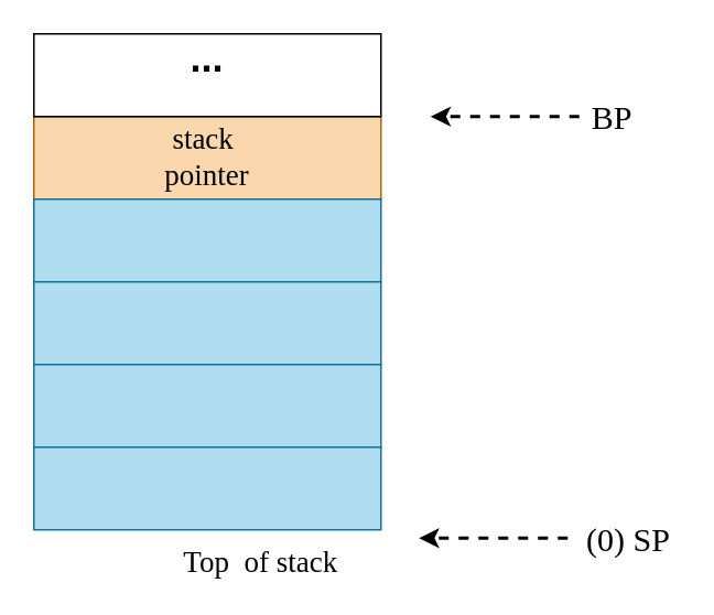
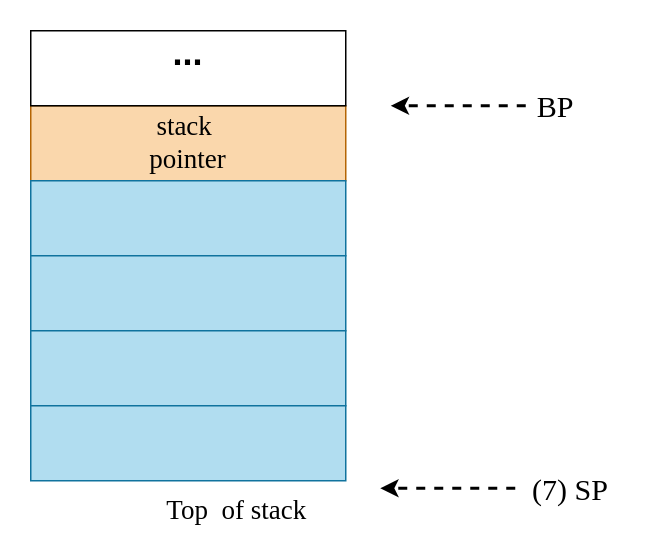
  <mxCell id="0" />
  <mxCell id="1" parent="0" />
  <mxCell id="2" value="&lt;font style=&quot;font-size: 18px;&quot;&gt;&lt;font style=&quot;&quot;&gt;stack&amp;nbsp;&lt;/font&gt;&lt;/font&gt;&lt;div&gt;&lt;font style=&quot;font-size: 18px;&quot;&gt;&lt;span style=&quot;background-color: initial;&quot;&gt;pointer&lt;/span&gt;&lt;/font&gt;&lt;/div&gt;" style="rounded=0;whiteSpace=wrap;html=1;hachureGap=4;fontFamily=Comic Sans MS;fillColor=#fad7ac;strokeColor=#b46504;" vertex="1" parent="1"><mxGeometry x="20" y="70" width="210" height="50" as="geometry" /></mxCell>
  <mxCell id="3" value="" style="rounded=0;whiteSpace=wrap;html=1;hachureGap=4;fontFamily=Comic Sans MS;" vertex="1" parent="1"><mxGeometry x="20" y="20" width="210" height="50" as="geometry" /></mxCell>
  <mxCell id="4" value="" style="rounded=0;whiteSpace=wrap;html=1;hachureGap=4;fontFamily=Comic Sans MS;fillColor=#b1ddf0;strokeColor=#10739e;" vertex="1" parent="1"><mxGeometry x="20" y="120" width="210" height="50" as="geometry" /></mxCell>
  <mxCell id="5" value="" style="rounded=0;whiteSpace=wrap;html=1;hachureGap=4;fontFamily=Comic Sans MS;fillColor=#b1ddf0;strokeColor=#10739e;" vertex="1" parent="1"><mxGeometry x="20" y="170" width="210" height="50" as="geometry" /></mxCell>
  <mxCell id="6" value="" style="rounded=0;whiteSpace=wrap;html=1;hachureGap=4;fontFamily=Comic Sans MS;fillColor=#b1ddf0;strokeColor=#10739e;" vertex="1" parent="1"><mxGeometry x="20" y="220" width="210" height="50" as="geometry" /></mxCell>
  <mxCell id="7" value="" style="rounded=0;whiteSpace=wrap;html=1;fillColor=#b1ddf0;strokeColor=#10739e;" vertex="1" parent="1"><mxGeometry x="20" y="270" width="210" height="50" as="geometry" /></mxCell>
  <mxCell id="8" value="&lt;b&gt;&lt;font style=&quot;font-size: 24px;&quot;&gt;...&lt;/font&gt;&lt;/b&gt;" style="text;html=1;align=center;verticalAlign=middle;whiteSpace=wrap;rounded=0;" vertex="1" parent="1"><mxGeometry x="95" y="20" width="60" height="30" as="geometry" /></mxCell>
  <mxCell id="9" value="" style="endArrow=classic;html=1;dashed=1;strokeWidth=2;" edge="1" parent="1"><mxGeometry width="50" height="50" relative="1" as="geometry"><mxPoint x="350" y="70" as="sourcePoint" /><mxPoint x="260" y="70" as="targetPoint" /></mxGeometry></mxCell>
  <mxCell id="10" value="&lt;font style=&quot;font-size: 20px;&quot; face=&quot;Comic Sans MS&quot;&gt;BP&lt;/font&gt;" style="text;html=1;align=center;verticalAlign=middle;whiteSpace=wrap;rounded=0;" vertex="1" parent="1"><mxGeometry x="340" y="55" width="60" height="30" as="geometry" /></mxCell>
  <mxCell id="11" value="&lt;font style=&quot;font-size: 18px;&quot; face=&quot;Comic Sans MS&quot;&gt;Top&amp;nbsp; of stack&lt;/font&gt;" style="text;html=1;align=center;verticalAlign=middle;whiteSpace=wrap;rounded=0;" vertex="1" parent="1"><mxGeometry x="50" y="330" width="215" height="20" as="geometry" /></mxCell>
  <mxCell id="12" value="" style="endArrow=classic;html=1;dashed=1;strokeWidth=2;" edge="1" parent="1"><mxGeometry width="50" height="50" relative="1" as="geometry"><mxPoint x="343" y="325" as="sourcePoint" /><mxPoint x="253" y="325" as="targetPoint" /></mxGeometry></mxCell>
- <mxCell id="13" value="&lt;font face=&quot;Comic Sans MS&quot;&gt;&lt;span style=&quot;font-size: 20px;&quot;&gt;(0) SP&lt;/span&gt;&lt;/font&gt;" style="text;html=1;align=center;verticalAlign=middle;whiteSpace=wrap;rounded=0;" vertex="1" parent="1"><mxGeometry x="350" y="310" width="60" height="30" as="geometry" /></mxCell>
+ <mxCell id="13" value="&lt;font face=&quot;Comic Sans MS&quot;&gt;&lt;span style=&quot;font-size: 20px;&quot;&gt;(7) SP&lt;/span&gt;&lt;/font&gt;" style="text;html=1;align=center;verticalAlign=middle;whiteSpace=wrap;rounded=0;" vertex="1" parent="1"><mxGeometry x="350" y="310" width="60" height="30" as="geometry" /></mxCell>
